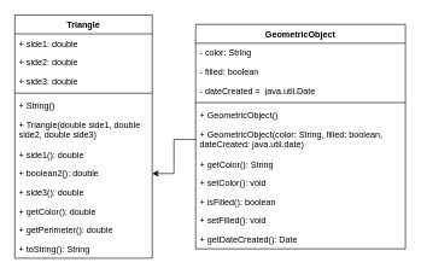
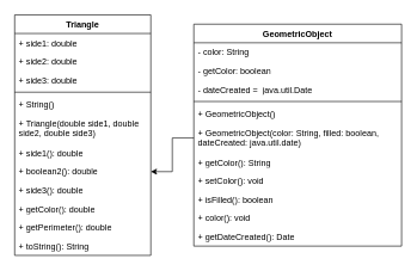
  <mxCell id="0" />
  <mxCell id="1" parent="0" />
  <mxCell id="2" value="GeometricObject" style="swimlane;fontStyle=1;align=center;verticalAlign=top;childLayout=stackLayout;horizontal=1;startSize=26;horizontalStack=0;resizeParent=1;resizeParentMax=0;resizeLast=0;collapsible=1;marginBottom=0;whiteSpace=wrap;html=1;" parent="1" vertex="1"><mxGeometry x="270" y="33" width="290" height="310" as="geometry" /></mxCell>
  <mxCell id="3" value="- color: String" style="text;strokeColor=none;fillColor=none;align=left;verticalAlign=top;spacingLeft=4;spacingRight=4;overflow=hidden;rotatable=0;points=[[0,0.5],[1,0.5]];portConstraint=eastwest;whiteSpace=wrap;html=1;" parent="2" vertex="1"><mxGeometry y="26" width="290" height="26" as="geometry" /></mxCell>
- <mxCell id="4" value="- filled: boolean" style="text;strokeColor=none;fillColor=none;align=left;verticalAlign=top;spacingLeft=4;spacingRight=4;overflow=hidden;rotatable=0;points=[[0,0.5],[1,0.5]];portConstraint=eastwest;whiteSpace=wrap;html=1;" parent="2" vertex="1"><mxGeometry y="52" width="290" height="26" as="geometry" /></mxCell>
+ <mxCell id="4" value="- getColor: boolean" style="text;strokeColor=none;fillColor=none;align=left;verticalAlign=top;spacingLeft=4;spacingRight=4;overflow=hidden;rotatable=0;points=[[0,0.5],[1,0.5]];portConstraint=eastwest;whiteSpace=wrap;html=1;" parent="2" vertex="1"><mxGeometry y="52" width="290" height="26" as="geometry" /></mxCell>
  <mxCell id="5" value="- dateCreated =&amp;nbsp; java.util.Date" style="text;strokeColor=none;fillColor=none;align=left;verticalAlign=top;spacingLeft=4;spacingRight=4;overflow=hidden;rotatable=0;points=[[0,0.5],[1,0.5]];portConstraint=eastwest;whiteSpace=wrap;html=1;" parent="2" vertex="1"><mxGeometry y="78" width="290" height="26" as="geometry" /></mxCell>
  <mxCell id="6" value="" style="line;strokeWidth=1;fillColor=none;align=left;verticalAlign=middle;spacingTop=-1;spacingLeft=3;spacingRight=3;rotatable=0;labelPosition=right;points=[];portConstraint=eastwest;strokeColor=inherit;" parent="2" vertex="1"><mxGeometry y="104" width="290" height="8" as="geometry" /></mxCell>
  <mxCell id="7" value="+ GeometricObject()" style="text;strokeColor=none;fillColor=none;align=left;verticalAlign=top;spacingLeft=4;spacingRight=4;overflow=hidden;rotatable=0;points=[[0,0.5],[1,0.5]];portConstraint=eastwest;whiteSpace=wrap;html=1;" parent="2" vertex="1"><mxGeometry y="112" width="290" height="26" as="geometry" /></mxCell>
  <mxCell id="8" value="+ GeometricObject(color: String, filled: boolean, dateCreated: java.util.date)" style="text;strokeColor=none;fillColor=none;align=left;verticalAlign=top;spacingLeft=4;spacingRight=4;overflow=hidden;rotatable=0;points=[[0,0.5],[1,0.5]];portConstraint=eastwest;whiteSpace=wrap;html=1;" parent="2" vertex="1"><mxGeometry y="138" width="290" height="42" as="geometry" /></mxCell>
  <mxCell id="9" value="+ getColor(): String" style="text;strokeColor=none;fillColor=none;align=left;verticalAlign=top;spacingLeft=4;spacingRight=4;overflow=hidden;rotatable=0;points=[[0,0.5],[1,0.5]];portConstraint=eastwest;whiteSpace=wrap;html=1;" parent="2" vertex="1"><mxGeometry y="180" width="290" height="26" as="geometry" /></mxCell>
  <mxCell id="10" value="+ setColor(): void" style="text;strokeColor=none;fillColor=none;align=left;verticalAlign=top;spacingLeft=4;spacingRight=4;overflow=hidden;rotatable=0;points=[[0,0.5],[1,0.5]];portConstraint=eastwest;whiteSpace=wrap;html=1;" parent="2" vertex="1"><mxGeometry y="206" width="290" height="26" as="geometry" /></mxCell>
  <mxCell id="11" value="+ isFilled(): boolean" style="text;strokeColor=none;fillColor=none;align=left;verticalAlign=top;spacingLeft=4;spacingRight=4;overflow=hidden;rotatable=0;points=[[0,0.5],[1,0.5]];portConstraint=eastwest;whiteSpace=wrap;html=1;" vertex="1" parent="2"><mxGeometry y="232" width="290" height="26" as="geometry" /></mxCell>
- <mxCell id="12" value="+ setFilled(): void" style="text;strokeColor=none;fillColor=none;align=left;verticalAlign=top;spacingLeft=4;spacingRight=4;overflow=hidden;rotatable=0;points=[[0,0.5],[1,0.5]];portConstraint=eastwest;whiteSpace=wrap;html=1;" vertex="1" parent="2"><mxGeometry y="258" width="290" height="26" as="geometry" /></mxCell>
+ <mxCell id="12" value="+ color(): void" style="text;strokeColor=none;fillColor=none;align=left;verticalAlign=top;spacingLeft=4;spacingRight=4;overflow=hidden;rotatable=0;points=[[0,0.5],[1,0.5]];portConstraint=eastwest;whiteSpace=wrap;html=1;" vertex="1" parent="2"><mxGeometry y="258" width="290" height="26" as="geometry" /></mxCell>
  <mxCell id="13" value="+ getDateCreated(): Date" style="text;strokeColor=none;fillColor=none;align=left;verticalAlign=top;spacingLeft=4;spacingRight=4;overflow=hidden;rotatable=0;points=[[0,0.5],[1,0.5]];portConstraint=eastwest;whiteSpace=wrap;html=1;" vertex="1" parent="2"><mxGeometry y="284" width="290" height="26" as="geometry" /></mxCell>
  <mxCell id="14" value="Triangle" style="swimlane;fontStyle=1;align=center;verticalAlign=top;childLayout=stackLayout;horizontal=1;startSize=26;horizontalStack=0;resizeParent=1;resizeParentMax=0;resizeLast=0;collapsible=1;marginBottom=0;whiteSpace=wrap;html=1;" vertex="1" parent="1"><mxGeometry x="20" y="20" width="190" height="336" as="geometry" /></mxCell>
  <mxCell id="15" value="+ side1: double" style="text;strokeColor=none;fillColor=none;align=left;verticalAlign=top;spacingLeft=4;spacingRight=4;overflow=hidden;rotatable=0;points=[[0,0.5],[1,0.5]];portConstraint=eastwest;whiteSpace=wrap;html=1;" vertex="1" parent="14"><mxGeometry y="26" width="190" height="26" as="geometry" /></mxCell>
  <mxCell id="16" value="+ side2: double" style="text;strokeColor=none;fillColor=none;align=left;verticalAlign=top;spacingLeft=4;spacingRight=4;overflow=hidden;rotatable=0;points=[[0,0.5],[1,0.5]];portConstraint=eastwest;whiteSpace=wrap;html=1;" vertex="1" parent="14"><mxGeometry y="52" width="190" height="26" as="geometry" /></mxCell>
  <mxCell id="17" value="+ side3: double" style="text;strokeColor=none;fillColor=none;align=left;verticalAlign=top;spacingLeft=4;spacingRight=4;overflow=hidden;rotatable=0;points=[[0,0.5],[1,0.5]];portConstraint=eastwest;whiteSpace=wrap;html=1;" vertex="1" parent="14"><mxGeometry y="78" width="190" height="26" as="geometry" /></mxCell>
  <mxCell id="18" value="" style="line;strokeWidth=1;fillColor=none;align=left;verticalAlign=middle;spacingTop=-1;spacingLeft=3;spacingRight=3;rotatable=0;labelPosition=right;points=[];portConstraint=eastwest;strokeColor=inherit;" vertex="1" parent="14"><mxGeometry y="104" width="190" height="8" as="geometry" /></mxCell>
  <mxCell id="19" value="+ String()" style="text;strokeColor=none;fillColor=none;align=left;verticalAlign=top;spacingLeft=4;spacingRight=4;overflow=hidden;rotatable=0;points=[[0,0.5],[1,0.5]];portConstraint=eastwest;whiteSpace=wrap;html=1;" vertex="1" parent="14"><mxGeometry y="112" width="190" height="26" as="geometry" /></mxCell>
  <mxCell id="20" value="+ Triangle(double side1, double side2, double side3)" style="text;strokeColor=none;fillColor=none;align=left;verticalAlign=top;spacingLeft=4;spacingRight=4;overflow=hidden;rotatable=0;points=[[0,0.5],[1,0.5]];portConstraint=eastwest;whiteSpace=wrap;html=1;" vertex="1" parent="14"><mxGeometry y="138" width="190" height="42" as="geometry" /></mxCell>
  <mxCell id="21" value="+ side1(): double" style="text;strokeColor=none;fillColor=none;align=left;verticalAlign=top;spacingLeft=4;spacingRight=4;overflow=hidden;rotatable=0;points=[[0,0.5],[1,0.5]];portConstraint=eastwest;whiteSpace=wrap;html=1;" vertex="1" parent="14"><mxGeometry y="180" width="190" height="26" as="geometry" /></mxCell>
  <mxCell id="22" value="+ boolean2(): double" style="text;strokeColor=none;fillColor=none;align=left;verticalAlign=top;spacingLeft=4;spacingRight=4;overflow=hidden;rotatable=0;points=[[0,0.5],[1,0.5]];portConstraint=eastwest;whiteSpace=wrap;html=1;" vertex="1" parent="14"><mxGeometry y="206" width="190" height="26" as="geometry" /></mxCell>
  <mxCell id="23" value="+ side3(): double" style="text;strokeColor=none;fillColor=none;align=left;verticalAlign=top;spacingLeft=4;spacingRight=4;overflow=hidden;rotatable=0;points=[[0,0.5],[1,0.5]];portConstraint=eastwest;whiteSpace=wrap;html=1;" vertex="1" parent="14"><mxGeometry y="232" width="190" height="26" as="geometry" /></mxCell>
  <mxCell id="24" value="+ getColor(): double" style="text;strokeColor=none;fillColor=none;align=left;verticalAlign=top;spacingLeft=4;spacingRight=4;overflow=hidden;rotatable=0;points=[[0,0.5],[1,0.5]];portConstraint=eastwest;whiteSpace=wrap;html=1;" vertex="1" parent="14"><mxGeometry y="258" width="190" height="26" as="geometry" /></mxCell>
  <mxCell id="25" value="+ getPerimeter(): double" style="text;strokeColor=none;fillColor=none;align=left;verticalAlign=top;spacingLeft=4;spacingRight=4;overflow=hidden;rotatable=0;points=[[0,0.5],[1,0.5]];portConstraint=eastwest;whiteSpace=wrap;html=1;" vertex="1" parent="14"><mxGeometry y="284" width="190" height="26" as="geometry" /></mxCell>
  <mxCell id="26" value="+ toString(): String" style="text;strokeColor=none;fillColor=none;align=left;verticalAlign=top;spacingLeft=4;spacingRight=4;overflow=hidden;rotatable=0;points=[[0,0.5],[1,0.5]];portConstraint=eastwest;whiteSpace=wrap;html=1;" vertex="1" parent="14"><mxGeometry y="310" width="190" height="26" as="geometry" /></mxCell>
  <mxCell id="27" value="" style="edgeStyle=orthogonalEdgeStyle;rounded=0;orthogonalLoop=1;jettySize=auto;html=1;" edge="1" parent="1" source="8" target="22"><mxGeometry relative="1" as="geometry" /></mxCell>
